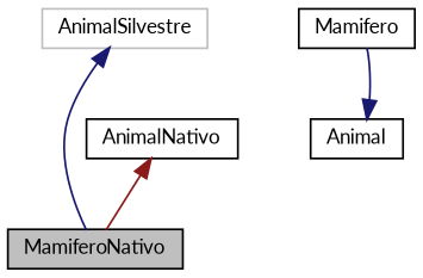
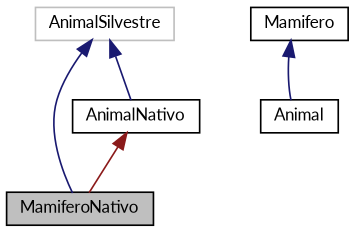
  digraph {
    fontname=Lato
    node [color=black fillcolor=white fontname=Lato fontsize=10 shape=record style=filled]
    edge [color=midnightblue dir=back fontname=Lato fontsize=10 labelfontname=Helvetica labelfontsize=10 style=solid]
    n1 [fillcolor=grey75 fontcolor=black height=0.2 label=MamiferoNativo width=0.4]
    n2 [height=0.2 label=Mamifero width=0.4]
    n3 [height=0.2 label=Animal width=0.4]
    n4 [height=0.2 label=AnimalNativo width=0.4]
    n5 [color=grey75 height=0.2 label=AnimalSilvestre width=0.4]
-   n3 -> n2
+   n2 -> n3
    n4 -> n1 [color=firebrick4]
    n5 -> n1
+   n5 -> n4
  }
